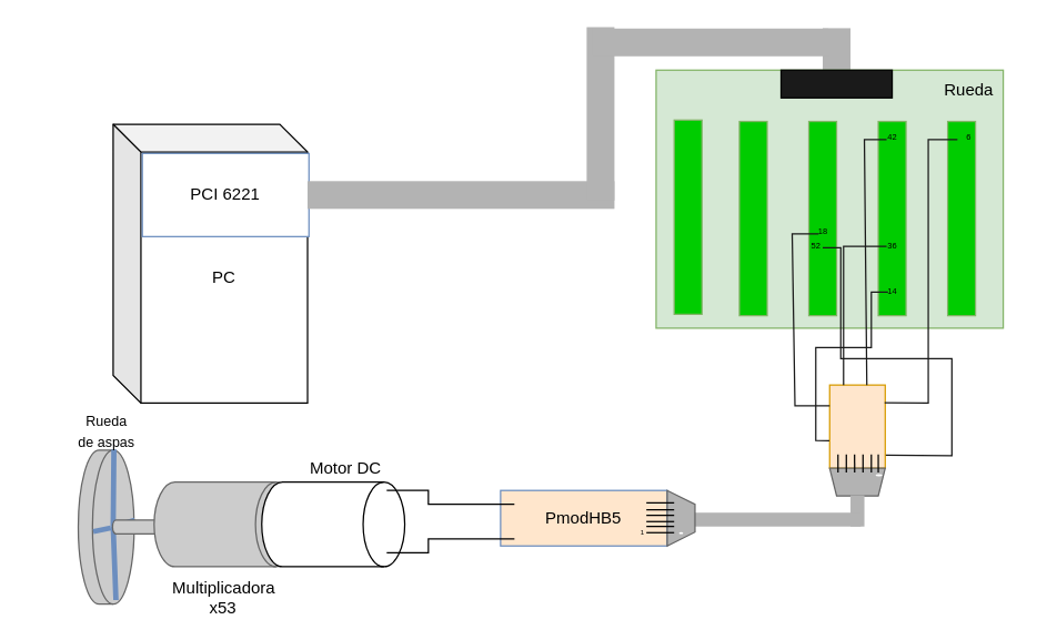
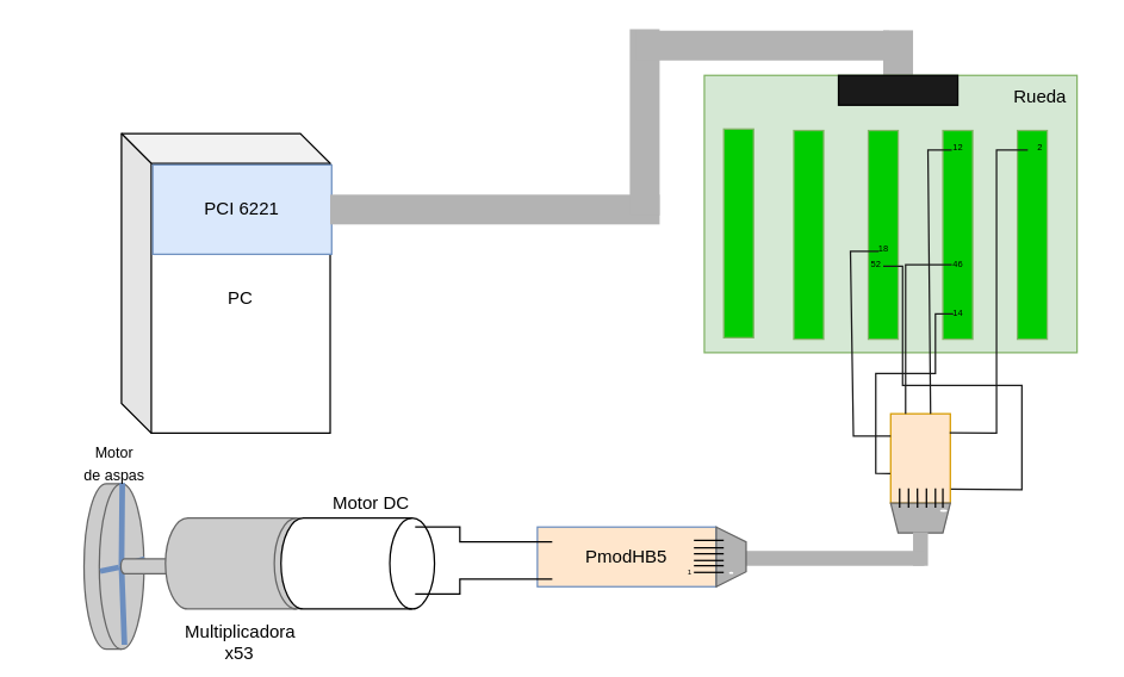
  <mxCell id="0" />
  <mxCell id="1" parent="0" />
  <mxCell id="2" value="" style="shape=cylinder3;whiteSpace=wrap;html=1;boundedLbl=1;backgroundOutline=1;size=15;rotation=90;fillColor=#CCCCCC;fontColor=#333333;strokeColor=#666666;" vertex="1" parent="1"><mxGeometry x="20.5" y="359.28" width="111" height="40.25" as="geometry" /></mxCell>
  <mxCell id="3" value="" style="shape=link;html=1;rounded=0;exitX=0.529;exitY=0.731;exitDx=0;exitDy=0;exitPerimeter=0;fillColor=#dae8fc;strokeColor=#6c8ebf;strokeWidth=2;width=0.805;entryX=0.564;entryY=1.023;entryDx=0;entryDy=0;entryPerimeter=0;" edge="1" parent="1" source="2" target="7"><mxGeometry width="100" relative="1" as="geometry"><mxPoint x="76.265" y="345.245" as="sourcePoint" /><mxPoint x="75.735" y="400.745" as="targetPoint" /><Array as="points" /></mxGeometry></mxCell>
  <mxCell id="4" value="" style="shape=link;html=1;rounded=0;exitX=0.529;exitY=0.731;exitDx=0;exitDy=0;exitPerimeter=0;fillColor=#dae8fc;strokeColor=#6c8ebf;strokeWidth=2;width=0.805;entryX=0;entryY=0;entryDx=0;entryDy=42.852;entryPerimeter=0;" edge="1" parent="1" target="7"><mxGeometry width="100" relative="1" as="geometry"><mxPoint x="81" y="379" as="sourcePoint" /><mxPoint x="93" y="376" as="targetPoint" /><Array as="points" /></mxGeometry></mxCell>
  <mxCell id="5" value="" style="shape=link;html=1;rounded=0;exitX=0;exitY=0;exitDx=0;exitDy=15;exitPerimeter=0;fillColor=#dae8fc;strokeColor=#6c8ebf;strokeWidth=2;width=0.805;entryX=0.5;entryY=1;entryDx=0;entryDy=0;entryPerimeter=0;" edge="1" parent="1"><mxGeometry width="100" relative="1" as="geometry"><mxPoint x="81.535" y="323.495" as="sourcePoint" /><mxPoint x="81.005" y="378.995" as="targetPoint" /><Array as="points" /></mxGeometry></mxCell>
  <mxCell id="6" value="" style="shape=link;html=1;rounded=0;exitX=0;exitY=0;exitDx=0;exitDy=15;exitPerimeter=0;fillColor=#dae8fc;strokeColor=#6c8ebf;strokeWidth=2;width=0.805;" edge="1" parent="1"><mxGeometry width="100" relative="1" as="geometry"><mxPoint x="81" y="379" as="sourcePoint" /><mxPoint x="83" y="432" as="targetPoint" /><Array as="points" /></mxGeometry></mxCell>
  <mxCell id="7" value="" style="shape=cylinder3;whiteSpace=wrap;html=1;boundedLbl=1;backgroundOutline=1;size=2.511;rotation=90;fillColor=#CCCCCC;fontColor=#333333;strokeColor=#666666;" vertex="1" parent="1"><mxGeometry x="105" y="350" width="10" height="58.81" as="geometry" /></mxCell>
  <mxCell id="8" value="" style="shape=cylinder3;whiteSpace=wrap;html=1;boundedLbl=1;backgroundOutline=1;size=15;rotation=90;fillColor=#CCCCCC;fontColor=#333333;strokeColor=#666666;" vertex="1" parent="1"><mxGeometry x="131.5" y="326" width="61" height="103" as="geometry" /></mxCell>
  <mxCell id="9" value="" style="rounded=0;whiteSpace=wrap;html=1;fillColor=#B3B3B3;fontColor=#333333;strokeColor=none;rotation=90;" vertex="1" parent="1"><mxGeometry x="586.38" y="25.38" width="31.25" height="20" as="geometry" /></mxCell>
  <mxCell id="10" value="" style="rounded=0;whiteSpace=wrap;html=1;fillColor=#d5e8d4;strokeColor=#82b366;" parent="1" vertex="1"><mxGeometry x="472" y="50" width="250" height="186" as="geometry" /></mxCell>
  <mxCell id="11" value="" style="rounded=0;whiteSpace=wrap;html=1;fillColor=#00CC00;strokeColor=#82b366;" vertex="1" parent="1"><mxGeometry x="485" y="86" width="20" height="140" as="geometry" /></mxCell>
  <mxCell id="12" value="PC" style="shape=cube;whiteSpace=wrap;html=1;boundedLbl=1;backgroundOutline=1;darkOpacity=0.05;darkOpacity2=0.1;" parent="1" vertex="1"><mxGeometry x="81" y="89" width="140" height="201" as="geometry" /></mxCell>
  <mxCell id="13" value="PmodHB5" style="rounded=0;whiteSpace=wrap;html=1;fillColor=#ffe6cc;strokeColor=#6c8ebf;" parent="1" vertex="1"><mxGeometry x="360" y="353" width="120" height="40" as="geometry" /></mxCell>
- <mxCell id="14" value="PCI 6221" style="rounded=0;whiteSpace=wrap;html=1;fillColor=#ffffff;strokeColor=#6c8ebf;" parent="1" vertex="1"><mxGeometry x="102" y="110" width="120" height="60" as="geometry" /></mxCell>
+ <mxCell id="14" value="PCI 6221" style="rounded=0;whiteSpace=wrap;html=1;fillColor=#dae8fc;strokeColor=#6c8ebf;" parent="1" vertex="1"><mxGeometry x="102" y="110" width="120" height="60" as="geometry" /></mxCell>
  <mxCell id="15" value="" style="rounded=0;whiteSpace=wrap;html=1;fillColor=#B3B3B3;fontColor=#333333;strokeColor=none;" parent="1" vertex="1"><mxGeometry x="221" y="130" width="221" height="20" as="geometry" /></mxCell>
  <mxCell id="16" value="" style="rounded=0;whiteSpace=wrap;html=1;fillColor=#00CC00;strokeColor=#82b366;" parent="1" vertex="1"><mxGeometry x="532" y="87" width="20" height="140" as="geometry" /></mxCell>
  <mxCell id="17" value="" style="rounded=0;whiteSpace=wrap;html=1;fillColor=#00CC00;strokeColor=#82b366;" parent="1" vertex="1"><mxGeometry x="582" y="87" width="20" height="140" as="geometry" /></mxCell>
  <mxCell id="18" value="" style="rounded=0;whiteSpace=wrap;html=1;fillColor=#00CC00;strokeColor=#82b366;" parent="1" vertex="1"><mxGeometry x="632" y="87" width="20" height="140" as="geometry" /></mxCell>
  <mxCell id="19" value="" style="rounded=0;whiteSpace=wrap;html=1;fillColor=#00CC00;strokeColor=#82b366;" parent="1" vertex="1"><mxGeometry x="682" y="87" width="20" height="140" as="geometry" /></mxCell>
  <mxCell id="20" value="Rueda" style="text;html=1;align=center;verticalAlign=middle;resizable=0;points=[];autosize=1;strokeColor=none;fillColor=none;" parent="1" vertex="1"><mxGeometry x="662" y="50" width="70" height="30" as="geometry" /></mxCell>
  <mxCell id="21" value="" style="rounded=0;whiteSpace=wrap;html=1;fillColor=#ffe6cc;strokeColor=#d79b00;" parent="1" vertex="1"><mxGeometry x="597" y="277" width="40" height="60" as="geometry" /></mxCell>
  <mxCell id="22" value="" style="endArrow=none;html=1;rounded=0;exitX=-0.006;exitY=0.67;exitDx=0;exitDy=0;exitPerimeter=0;strokeColor=#1A1A1A;" parent="1" edge="1" source="21"><mxGeometry width="50" height="50" relative="1" as="geometry"><mxPoint x="602" y="317.04" as="sourcePoint" /><mxPoint x="639" y="210" as="targetPoint" /><Array as="points"><mxPoint x="587" y="317" /><mxPoint x="587" y="250" /><mxPoint x="627" y="250" /><mxPoint x="627" y="210" /></Array></mxGeometry></mxCell>
  <mxCell id="23" value="" style="endArrow=none;html=1;rounded=0;exitX=0.25;exitY=0;exitDx=0;exitDy=0;strokeColor=#1A1A1A;entryX=0.6;entryY=0.683;entryDx=0;entryDy=0;entryPerimeter=0;" parent="1" source="21" edge="1"><mxGeometry width="50" height="50" relative="1" as="geometry"><mxPoint x="613" y="277" as="sourcePoint" /><mxPoint x="638" y="177.038" as="targetPoint" /><Array as="points"><mxPoint x="607" y="177" /></Array></mxGeometry></mxCell>
  <mxCell id="24" value="" style="endArrow=none;html=1;rounded=0;exitX=0.669;exitY=0.002;exitDx=0;exitDy=0;strokeColor=#1A1A1A;exitPerimeter=0;" parent="1" edge="1" source="21"><mxGeometry width="50" height="50" relative="1" as="geometry"><mxPoint x="631" y="278.5" as="sourcePoint" /><mxPoint x="638" y="100" as="targetPoint" /><Array as="points"><mxPoint x="622" y="100" /></Array></mxGeometry></mxCell>
  <mxCell id="25" value="" style="endArrow=none;html=1;rounded=0;strokeColor=#1A1A1A;exitX=1.011;exitY=0.844;exitDx=0;exitDy=0;exitPerimeter=0;" parent="1" edge="1" source="21"><mxGeometry width="50" height="50" relative="1" as="geometry"><mxPoint x="630" y="327" as="sourcePoint" /><mxPoint x="592" y="178" as="targetPoint" /><Array as="points"><mxPoint x="685" y="328" /><mxPoint x="685" y="258" /><mxPoint x="605" y="258" /><mxPoint x="605" y="178" /></Array></mxGeometry></mxCell>
  <mxCell id="26" value="" style="endArrow=none;html=1;rounded=0;entryX=0;entryY=0.25;entryDx=0;entryDy=0;strokeColor=#1A1A1A;" parent="1" target="21" edge="1"><mxGeometry width="50" height="50" relative="1" as="geometry"><mxPoint x="589" y="168" as="sourcePoint" /><mxPoint x="605" y="323" as="targetPoint" /><Array as="points"><mxPoint x="570" y="168" /><mxPoint x="572" y="292" /></Array></mxGeometry></mxCell>
  <mxCell id="27" value="" style="endArrow=none;html=1;rounded=0;exitX=0.989;exitY=0.214;exitDx=0;exitDy=0;exitPerimeter=0;strokeColor=#1A1A1A;" parent="1" source="21" edge="1"><mxGeometry width="50" height="50" relative="1" as="geometry"><mxPoint x="642" y="290" as="sourcePoint" /><mxPoint x="689" y="100" as="targetPoint" /><Array as="points"><mxPoint x="668" y="290" /><mxPoint x="668" y="100" /></Array></mxGeometry></mxCell>
  <mxCell id="28" value="" style="shape=trapezoid;perimeter=trapezoidPerimeter;whiteSpace=wrap;html=1;fixedSize=1;size=5;rotation=-180;fillColor=#B3B3B3;fontColor=#333333;strokeColor=#666666;" parent="1" vertex="1"><mxGeometry x="597" y="337" width="40" height="20" as="geometry" /></mxCell>
  <mxCell id="29" value="" style="endArrow=none;html=1;rounded=0;" parent="1" edge="1"><mxGeometry width="50" height="50" relative="1" as="geometry"><mxPoint x="603" y="340" as="sourcePoint" /><mxPoint x="603" y="327" as="targetPoint" /></mxGeometry></mxCell>
  <mxCell id="30" value="" style="endArrow=none;html=1;rounded=0;" parent="1" edge="1"><mxGeometry width="50" height="50" relative="1" as="geometry"><mxPoint x="615" y="340" as="sourcePoint" /><mxPoint x="614.91" y="327" as="targetPoint" /></mxGeometry></mxCell>
  <mxCell id="31" value="" style="endArrow=none;html=1;rounded=0;" parent="1" edge="1"><mxGeometry width="50" height="50" relative="1" as="geometry"><mxPoint x="632" y="340" as="sourcePoint" /><mxPoint x="632" y="327" as="targetPoint" /></mxGeometry></mxCell>
  <mxCell id="32" value="" style="endArrow=none;html=1;rounded=0;" parent="1" edge="1"><mxGeometry width="50" height="50" relative="1" as="geometry"><mxPoint x="621" y="340" as="sourcePoint" /><mxPoint x="621" y="327" as="targetPoint" /><Array as="points"><mxPoint x="621" y="337" /></Array></mxGeometry></mxCell>
  <mxCell id="33" value="" style="endArrow=none;html=1;rounded=0;" parent="1" edge="1"><mxGeometry width="50" height="50" relative="1" as="geometry"><mxPoint x="609" y="340" as="sourcePoint" /><mxPoint x="609" y="327" as="targetPoint" /></mxGeometry></mxCell>
  <mxCell id="34" value="" style="endArrow=none;html=1;rounded=0;" parent="1" edge="1"><mxGeometry width="50" height="50" relative="1" as="geometry"><mxPoint x="627" y="340" as="sourcePoint" /><mxPoint x="627" y="327" as="targetPoint" /><Array as="points"><mxPoint x="627" y="337" /></Array></mxGeometry></mxCell>
  <mxCell id="35" value="" style="rounded=0;whiteSpace=wrap;html=1;fillColor=#B3B3B3;fontColor=#333333;strokeColor=none;rotation=-90;" parent="1" vertex="1"><mxGeometry x="605.75" y="362.75" width="22.5" height="10" as="geometry" /></mxCell>
  <mxCell id="36" value="" style="rounded=0;whiteSpace=wrap;html=1;fillColor=#B3B3B3;fontColor=#333333;strokeColor=none;rotation=0;" parent="1" vertex="1"><mxGeometry x="494.5" y="369" width="125" height="10" as="geometry" /></mxCell>
  <mxCell id="37" value="" style="shape=trapezoid;perimeter=trapezoidPerimeter;whiteSpace=wrap;html=1;fixedSize=1;size=10.0;rotation=90;fillColor=#B3B3B3;fontColor=#333333;strokeColor=#666666;" parent="1" vertex="1"><mxGeometry x="470" y="363" width="40" height="20" as="geometry" /></mxCell>
  <mxCell id="38" value="" style="endArrow=none;html=1;rounded=0;" parent="1" edge="1"><mxGeometry width="50" height="50" relative="1" as="geometry"><mxPoint x="465" y="378.93" as="sourcePoint" /><mxPoint x="485" y="378.93" as="targetPoint" /></mxGeometry></mxCell>
  <mxCell id="39" value="" style="endArrow=none;html=1;rounded=0;" parent="1" edge="1"><mxGeometry width="50" height="50" relative="1" as="geometry"><mxPoint x="465" y="383.43" as="sourcePoint" /><mxPoint x="485" y="383.43" as="targetPoint" /></mxGeometry></mxCell>
  <mxCell id="40" value="" style="endArrow=none;html=1;rounded=0;" parent="1" edge="1"><mxGeometry width="50" height="50" relative="1" as="geometry"><mxPoint x="465" y="375.43" as="sourcePoint" /><mxPoint x="485" y="375.43" as="targetPoint" /></mxGeometry></mxCell>
  <mxCell id="41" value="" style="endArrow=none;html=1;rounded=0;" parent="1" edge="1"><mxGeometry width="50" height="50" relative="1" as="geometry"><mxPoint x="465" y="370.93" as="sourcePoint" /><mxPoint x="485" y="370.93" as="targetPoint" /></mxGeometry></mxCell>
  <mxCell id="42" value="" style="endArrow=none;html=1;rounded=0;" parent="1" edge="1"><mxGeometry width="50" height="50" relative="1" as="geometry"><mxPoint x="465" y="366.93" as="sourcePoint" /><mxPoint x="485" y="366.93" as="targetPoint" /></mxGeometry></mxCell>
  <mxCell id="43" value="" style="endArrow=none;html=1;rounded=0;" parent="1" edge="1"><mxGeometry width="50" height="50" relative="1" as="geometry"><mxPoint x="465" y="361.93" as="sourcePoint" /><mxPoint x="485" y="361.93" as="targetPoint" /></mxGeometry></mxCell>
  <mxCell id="44" value="" style="shape=cylinder3;whiteSpace=wrap;html=1;boundedLbl=1;backgroundOutline=1;size=15;rotation=90;" parent="1" vertex="1"><mxGeometry x="209" y="326" width="61" height="103" as="geometry" /></mxCell>
  <mxCell id="45" value="" style="endArrow=none;html=1;rounded=0;entryX=0.083;entryY=0.25;entryDx=0;entryDy=0;entryPerimeter=0;" parent="1" target="13" edge="1"><mxGeometry width="50" height="50" relative="1" as="geometry"><mxPoint x="278" y="353" as="sourcePoint" /><mxPoint x="348" y="363" as="targetPoint" /><Array as="points"><mxPoint x="308" y="353" /><mxPoint x="308" y="363" /></Array></mxGeometry></mxCell>
  <mxCell id="46" value="" style="endArrow=none;html=1;rounded=0;" parent="1" edge="1"><mxGeometry width="50" height="50" relative="1" as="geometry"><mxPoint x="278" y="398" as="sourcePoint" /><mxPoint x="370" y="388" as="targetPoint" /><Array as="points"><mxPoint x="308" y="398" /><mxPoint x="308" y="388" /></Array></mxGeometry></mxCell>
- <mxCell id="47" value="&lt;font style=&quot;font-size: 6px;&quot;&gt;36&lt;/font&gt;" style="text;html=1;align=center;verticalAlign=middle;resizable=0;points=[];autosize=1;strokeColor=none;fillColor=none;" vertex="1" parent="1"><mxGeometry x="627" y="160" width="30" height="30" as="geometry" /></mxCell>
- <mxCell id="48" value="&lt;font style=&quot;font-size: 6px;&quot;&gt;6&lt;/font&gt;" style="text;html=1;align=center;verticalAlign=middle;resizable=0;points=[];autosize=1;strokeColor=none;fillColor=none;" vertex="1" parent="1"><mxGeometry x="682" y="82" width="30" height="30" as="geometry" /></mxCell>
+ <mxCell id="47" value="&lt;font style=&quot;font-size: 6px;&quot;&gt;46&lt;/font&gt;" style="text;html=1;align=center;verticalAlign=middle;resizable=0;points=[];autosize=1;strokeColor=none;fillColor=none;" vertex="1" parent="1"><mxGeometry x="627" y="160" width="30" height="30" as="geometry" /></mxCell>
+ <mxCell id="48" value="&lt;font style=&quot;font-size: 6px;&quot;&gt;2&lt;/font&gt;" style="text;html=1;align=center;verticalAlign=middle;resizable=0;points=[];autosize=1;strokeColor=none;fillColor=none;" vertex="1" parent="1"><mxGeometry x="682" y="82" width="30" height="30" as="geometry" /></mxCell>
  <mxCell id="49" value="&lt;font style=&quot;font-size: 6px;&quot;&gt;52&lt;/font&gt;" style="text;html=1;align=center;verticalAlign=middle;resizable=0;points=[];autosize=1;strokeColor=none;fillColor=none;" vertex="1" parent="1"><mxGeometry x="572" y="160" width="30" height="30" as="geometry" /></mxCell>
- <mxCell id="50" value="&lt;font style=&quot;font-size: 6px;&quot;&gt;42&lt;/font&gt;" style="text;html=1;align=center;verticalAlign=middle;resizable=0;points=[];autosize=1;strokeColor=none;fillColor=none;" vertex="1" parent="1"><mxGeometry x="627" y="82" width="30" height="30" as="geometry" /></mxCell>
+ <mxCell id="50" value="&lt;font style=&quot;font-size: 6px;&quot;&gt;12&lt;/font&gt;" style="text;html=1;align=center;verticalAlign=middle;resizable=0;points=[];autosize=1;strokeColor=none;fillColor=none;" vertex="1" parent="1"><mxGeometry x="627" y="82" width="30" height="30" as="geometry" /></mxCell>
  <mxCell id="51" value="&lt;font style=&quot;font-size: 6px;&quot;&gt;18&lt;/font&gt;" style="text;html=1;align=center;verticalAlign=middle;resizable=0;points=[];autosize=1;strokeColor=none;fillColor=none;" vertex="1" parent="1"><mxGeometry x="577" y="150" width="30" height="30" as="geometry" /></mxCell>
  <mxCell id="52" value="" style="rounded=0;whiteSpace=wrap;html=1;fillColor=#B3B3B3;fontColor=#333333;strokeColor=none;rotation=90;" vertex="1" parent="1"><mxGeometry x="369.5" y="71.5" width="125" height="20" as="geometry" /></mxCell>
  <mxCell id="53" value="" style="rounded=0;whiteSpace=wrap;html=1;fillColor=#B3B3B3;fontColor=#333333;strokeColor=none;" vertex="1" parent="1"><mxGeometry x="426" y="20" width="170" height="20" as="geometry" /></mxCell>
  <mxCell id="54" value="" style="rounded=0;whiteSpace=wrap;html=1;fillColor=#1A1A1A;" vertex="1" parent="1"><mxGeometry x="562" y="50" width="80" height="20" as="geometry" /></mxCell>
  <mxCell id="55" value="&lt;font style=&quot;font-size: 6px;&quot;&gt;14&lt;/font&gt;" style="text;html=1;align=center;verticalAlign=middle;resizable=0;points=[];autosize=1;strokeColor=none;fillColor=none;" vertex="1" parent="1"><mxGeometry x="627" y="193" width="30" height="30" as="geometry" /></mxCell>
  <mxCell id="56" value="" style="ellipse;whiteSpace=wrap;html=1;strokeColor=none;" vertex="1" parent="1"><mxGeometry x="630" y="341.25" width="5" height="1.5" as="geometry" /></mxCell>
  <mxCell id="57" value="&lt;font style=&quot;font-size: 5px;&quot;&gt;1&lt;/font&gt;" style="text;html=1;align=center;verticalAlign=middle;resizable=0;points=[];autosize=1;strokeColor=none;fillColor=none;" vertex="1" parent="1"><mxGeometry x="447" y="366" width="30" height="30" as="geometry" /></mxCell>
  <mxCell id="58" value="" style="ellipse;whiteSpace=wrap;html=1;strokeColor=none;" vertex="1" parent="1"><mxGeometry x="488.5" y="383" width="3" height="1.5" as="geometry" /></mxCell>
  <mxCell id="59" value="Multiplicadora&lt;br&gt;&lt;span style=&quot;white-space: pre;&quot;&gt;&#09;&lt;/span&gt;x53" style="text;whiteSpace=wrap;html=1;" vertex="1" parent="1"><mxGeometry x="122" y="410" width="80" height="20" as="geometry" /></mxCell>
  <mxCell id="60" value="&lt;span style=&quot;color: rgb(0, 0, 0); font-family: Helvetica; font-size: 12px; font-style: normal; font-variant-ligatures: normal; font-variant-caps: normal; font-weight: 400; letter-spacing: normal; orphans: 2; text-align: center; text-indent: 0px; text-transform: none; widows: 2; word-spacing: 0px; -webkit-text-stroke-width: 0px; background-color: rgb(255, 255, 255); text-decoration-thickness: initial; text-decoration-style: initial; text-decoration-color: initial; float: none; display: inline !important;&quot;&gt;Motor DC&lt;/span&gt;" style="text;whiteSpace=wrap;html=1;" vertex="1" parent="1"><mxGeometry x="221" y="323" width="61" height="27" as="geometry" /></mxCell>
- <mxCell id="61" value="&lt;font style=&quot;font-size: 10px;&quot;&gt;Rueda &lt;br style=&quot;&quot;&gt;de aspas&lt;/font&gt;" style="text;html=1;align=center;verticalAlign=middle;resizable=0;points=[];autosize=1;strokeColor=none;fillColor=none;" vertex="1" parent="1"><mxGeometry x="46" y="290" width="60" height="40" as="geometry" /></mxCell>
+ <mxCell id="61" value="&lt;font style=&quot;font-size: 10px;&quot;&gt;Motor &lt;br style=&quot;&quot;&gt;de aspas&lt;/font&gt;" style="text;html=1;align=center;verticalAlign=middle;resizable=0;points=[];autosize=1;strokeColor=none;fillColor=none;" vertex="1" parent="1"><mxGeometry x="46" y="290" width="60" height="40" as="geometry" /></mxCell>
